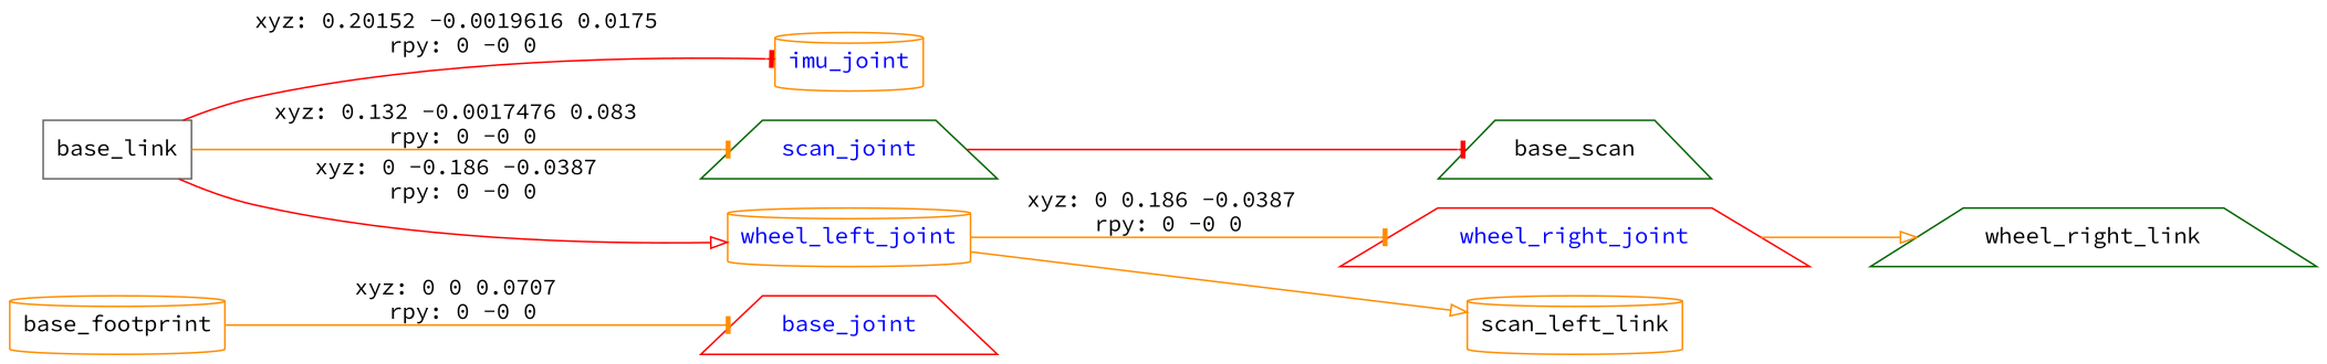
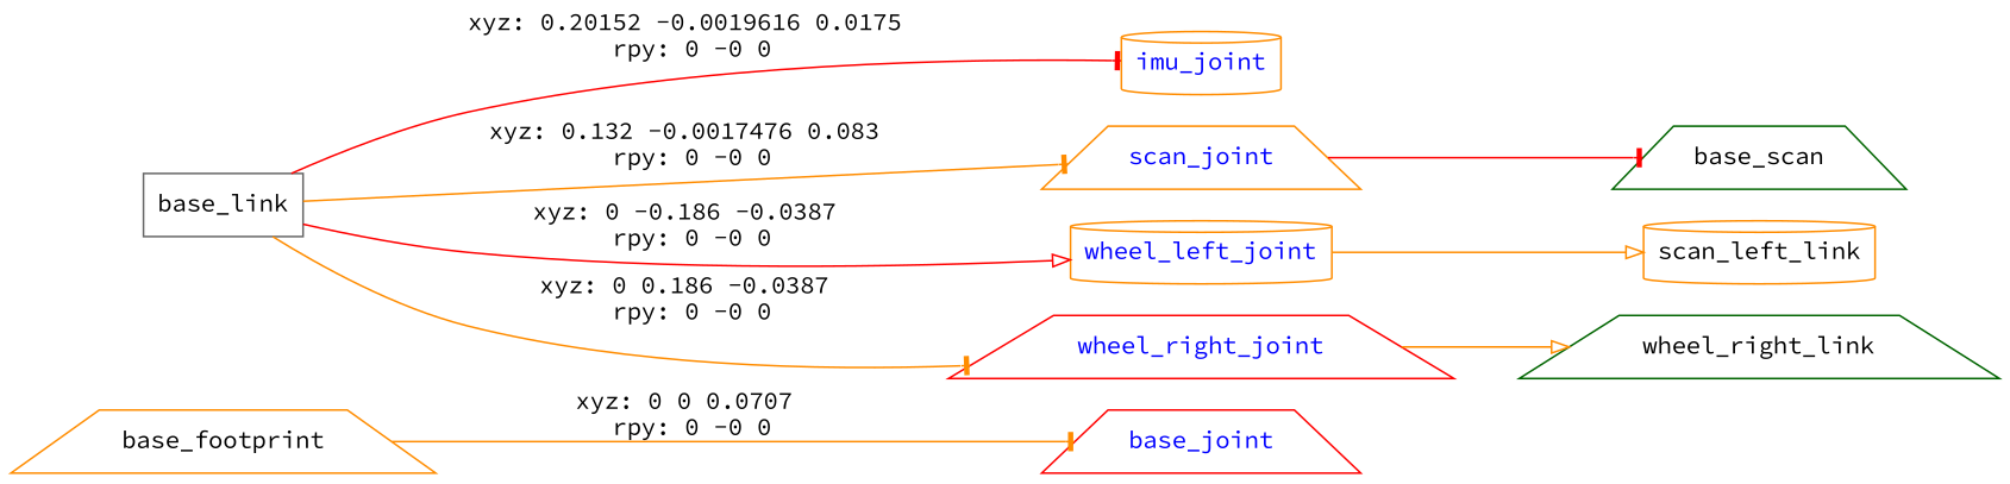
  digraph {
    fontname="Source Code Pro"
    rankdir=LR
    node [color=darkorange fontname="Source Code Pro" shape=trapezium]
    edge [arrowhead=tee color=darkorange fontname="Source Code Pro"]
-   n1 [label=base_footprint shape=cylinder]
+   n1 [label=base_footprint]
    base_joint [color=red fontcolor=blue]
    n3 [color=gray40 label=base_link shape=box]
    imu_joint [fontcolor=blue shape=cylinder]
-   scan_joint [color=darkgreen fontcolor=blue]
+   scan_joint [fontcolor=blue]
    wheel_left_joint [fontcolor=blue shape=cylinder]
    wheel_right_joint [color=red fontcolor=blue]
    n8 [color=darkgreen label=base_scan]
    n9 [label=scan_left_link shape=cylinder]
    n10 [color=darkgreen label=wheel_right_link]
    n1 -> base_joint [label="xyz: 0 0 0.0707 \nrpy: 0 -0 0"]
    n3 -> imu_joint [color=red label="xyz: 0.20152 -0.0019616 0.0175 \nrpy: 0 -0 0"]
    n3 -> scan_joint [label="xyz: 0.132 -0.0017476 0.083 \nrpy: 0 -0 0"]
    n3 -> wheel_left_joint [arrowhead=onormal color=red label="xyz: 0 -0.186 -0.0387 \nrpy: 0 -0 0"]
-   wheel_left_joint -> wheel_right_joint [label="xyz: 0 0.186 -0.0387 \nrpy: 0 -0 0"]
+   n3 -> wheel_right_joint [label="xyz: 0 0.186 -0.0387 \nrpy: 0 -0 0"]
    scan_joint -> n8 [color=red]
    wheel_left_joint -> n9 [arrowhead=onormal]
    wheel_right_joint -> n10 [arrowhead=onormal]
  }
